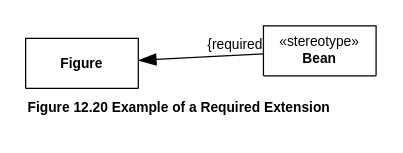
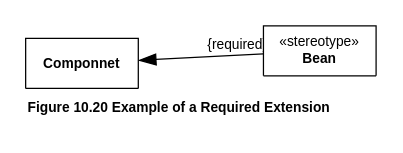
  <mxCell id="0" />
  <mxCell id="1" parent="0" />
  <mxCell id="2" style="edgeStyle=none;shape=connector;rounded=0;orthogonalLoop=1;jettySize=auto;html=1;labelBackgroundColor=none;strokeColor=default;fontFamily=Helvetica;fontSize=11;fontColor=default;startArrow=none;startFill=0;endArrow=blockThin;endFill=1;endSize=12;" edge="1" parent="1" source="4" target="5"><mxGeometry relative="1" as="geometry" /></mxCell>
  <mxCell id="3" value="{required}" style="edgeLabel;html=1;align=center;verticalAlign=middle;resizable=0;points=[];fontSize=11;fontFamily=Helvetica;fontColor=default;" vertex="1" connectable="0" parent="2"><mxGeometry x="-0.164" relative="1" as="geometry"><mxPoint x="20" y="-10" as="offset" /></mxGeometry></mxCell>
  <mxCell id="4" value="«stereotype»&lt;br&gt;&lt;b&gt;Bean&lt;/b&gt;" style="swimlane;fontStyle=0;align=center;verticalAlign=top;childLayout=stackLayout;horizontal=1;startSize=48;horizontalStack=0;resizeParent=1;resizeParentMax=0;resizeLast=0;collapsible=0;marginBottom=0;html=1;whiteSpace=wrap;fontFamily=Helvetica;fontSize=11;fontColor=default;" vertex="1" parent="1"><mxGeometry x="210" y="20" width="90" height="40" as="geometry" /></mxCell>
- <mxCell id="5" value="&lt;b&gt;Figure&lt;/b&gt;" style="swimlane;fontStyle=0;align=center;verticalAlign=middle;childLayout=stackLayout;horizontal=1;startSize=48;horizontalStack=0;resizeParent=1;resizeParentMax=0;resizeLast=0;collapsible=0;marginBottom=0;html=1;whiteSpace=wrap;fontFamily=Helvetica;fontSize=11;fontColor=default;" vertex="1" parent="1"><mxGeometry width="90" height="40" as="geometry" x="20" y="30" /></mxCell>
- <mxCell id="6" value="&lt;b&gt;Figure 12.20 Example of a Required Extension&lt;/b&gt;" style="text;html=1;align=left;verticalAlign=middle;resizable=0;points=[];autosize=1;strokeColor=none;fillColor=none;fontSize=11;fontFamily=Helvetica;fontColor=default;" vertex="1" parent="1"><mxGeometry y="70" width="260" height="30" as="geometry" x="20" /></mxCell>
+ <mxCell id="5" value="&lt;b&gt;Componnet&lt;/b&gt;" style="swimlane;fontStyle=0;align=center;verticalAlign=middle;childLayout=stackLayout;horizontal=1;startSize=48;horizontalStack=0;resizeParent=1;resizeParentMax=0;resizeLast=0;collapsible=0;marginBottom=0;html=1;whiteSpace=wrap;fontFamily=Helvetica;fontSize=11;fontColor=default;" vertex="1" parent="1"><mxGeometry width="90" height="40" as="geometry" x="20" y="30" /></mxCell>
+ <mxCell id="6" value="&lt;b&gt;Figure 10.20 Example of a Required Extension&lt;/b&gt;" style="text;html=1;align=left;verticalAlign=middle;resizable=0;points=[];autosize=1;strokeColor=none;fillColor=none;fontSize=11;fontFamily=Helvetica;fontColor=default;" vertex="1" parent="1"><mxGeometry y="70" width="260" height="30" as="geometry" x="20" /></mxCell>
